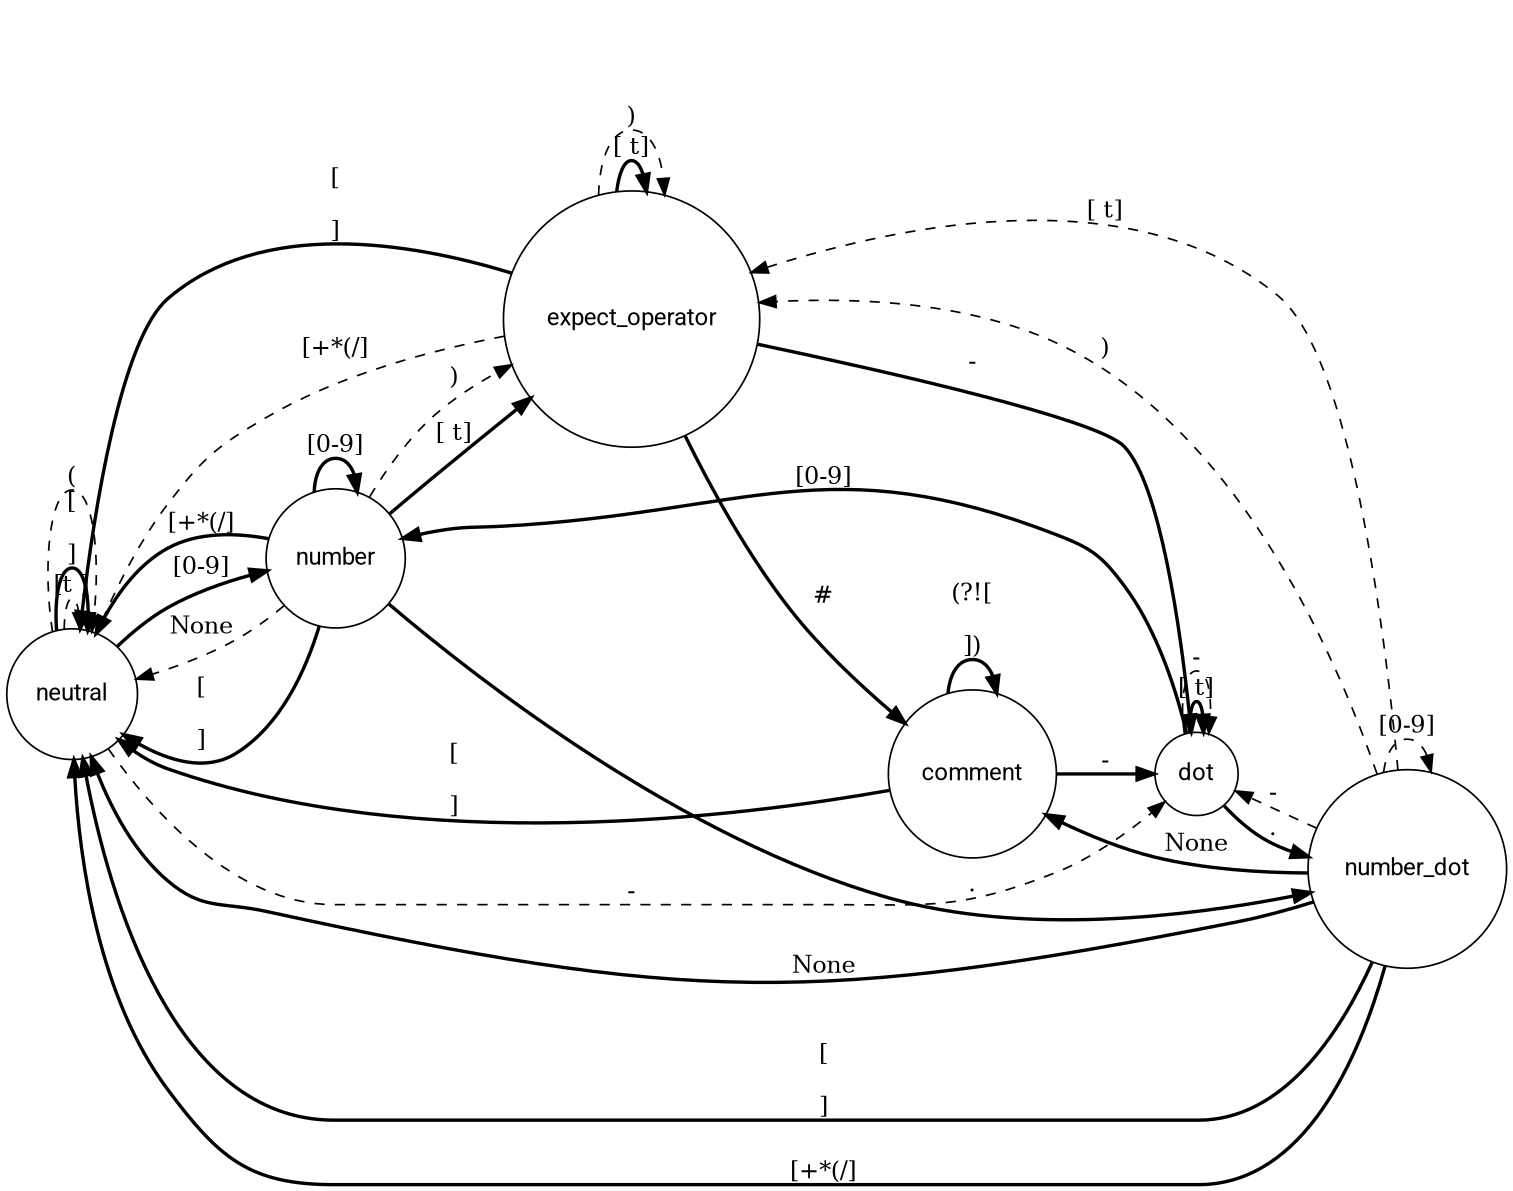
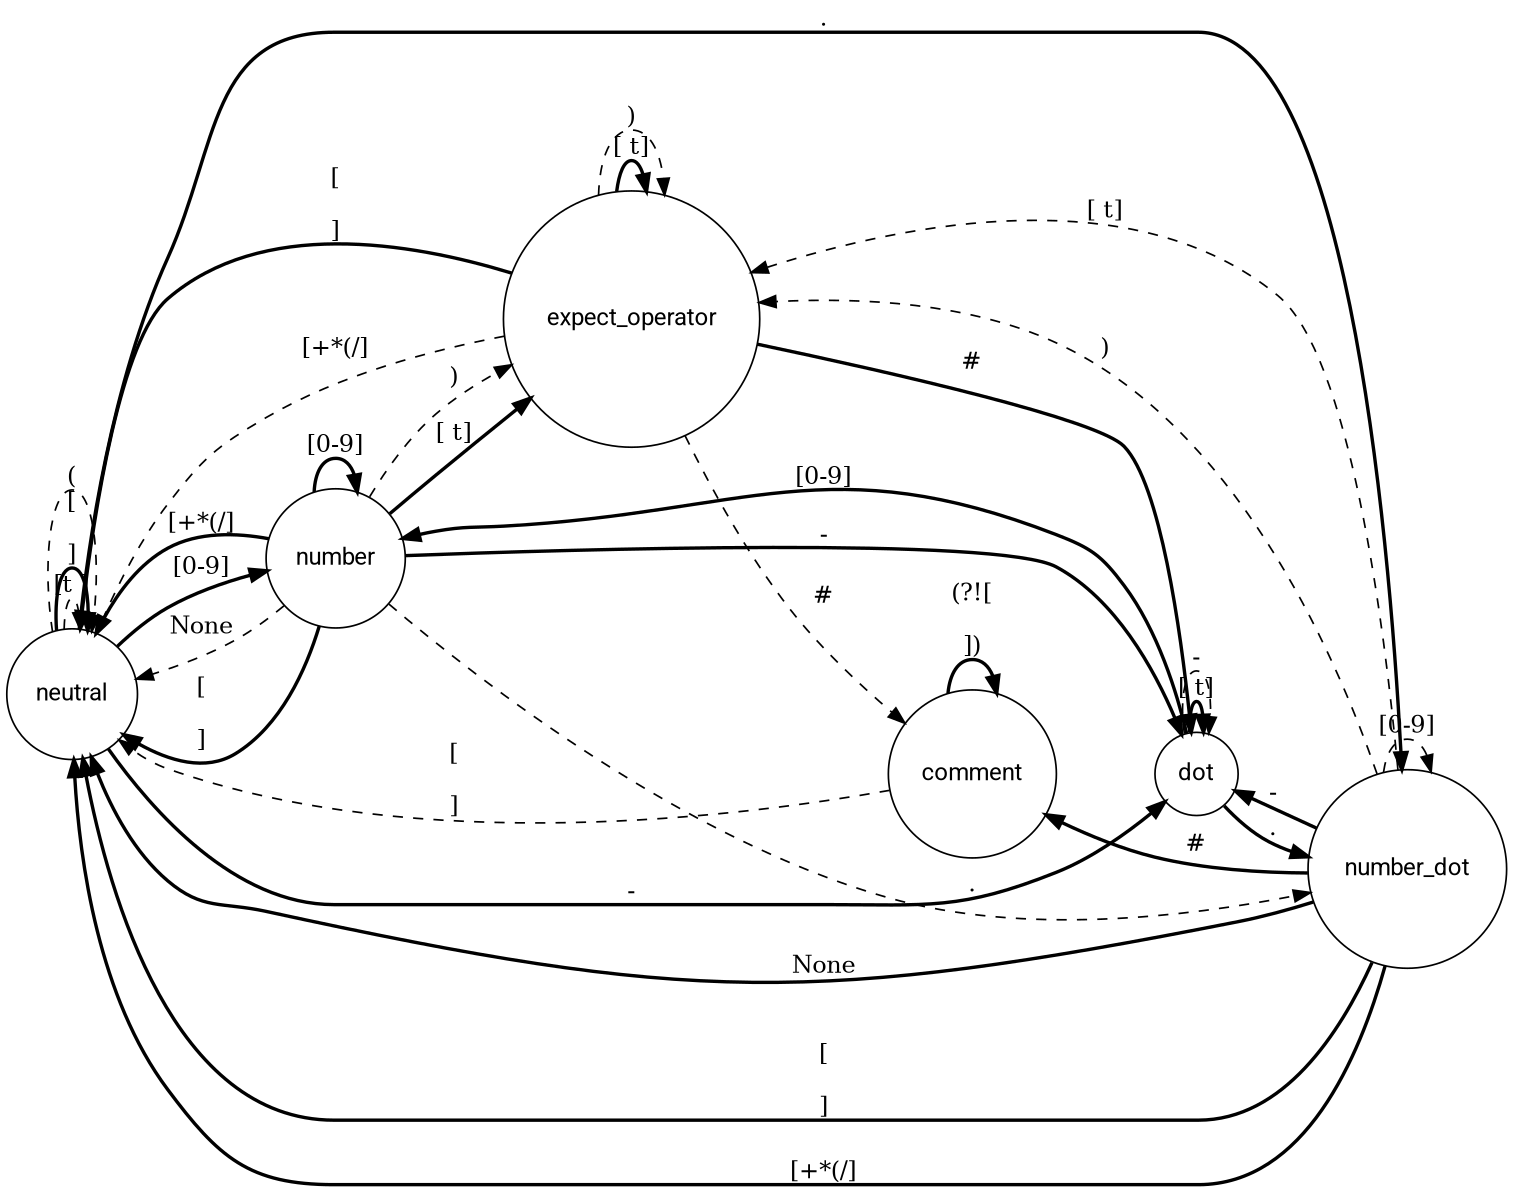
  digraph {
    fontname="Roboto,Arial,sans-serif"
    rankdir=LR
    node [fontname="Roboto,Arial,sans-serif" shape=circle]
    edge [style=bold]
    neutral
    number
    number_dot
    n4 [label=dot]
    expect_operator
    comment
    neutral -> neutral [label="[\t ]" style=dashed]
    neutral -> neutral [label="[\n\r]"]
    neutral -> neutral [label="\(" style=dashed]
    neutral -> number [label="[0-9]"]
-   neutral -> n4 [label="-" style=dashed]
+   neutral -> number_dot [label="\."]
+   neutral -> n4 [label="-"]
    number -> neutral [label=None style=dashed]
    number -> neutral [label="[\n\r]"]
    number -> neutral [label="[+*(/]"]
    number -> number [label="[0-9]"]
-   number -> number_dot [label="\."]
-   comment -> n4 [label="-"]
+   number -> number_dot [label="\." style=dashed]
+   number -> n4 [label="-"]
    number -> expect_operator [label="[ \t]"]
    number -> expect_operator [label="\)" style=dashed]
    number_dot -> neutral [label=None]
    number_dot -> neutral [label="[\n\r]"]
    number_dot -> neutral [label="[+*(/]"]
    number_dot -> number_dot [label="[0-9]" style=dashed]
-   number_dot -> n4 [label="-" style=dashed]
+   number_dot -> n4 [label="-"]
    number_dot -> expect_operator [label="[ \t]" style=dashed]
    number_dot -> expect_operator [label="\)" style=dashed]
-   number_dot -> comment [label=None]
+   number_dot -> comment [label="#"]
    n4 -> number [label="[0-9]"]
    n4 -> number_dot [label="\."]
    n4 -> n4 [label="[ \t]"]
    n4 -> n4 [label="-" style=dashed]
    expect_operator -> neutral [label="[\n\r]"]
    expect_operator -> neutral [label="[+*\(/]" style=dashed]
-   expect_operator -> n4 [label="-"]
+   expect_operator -> n4 [label="#"]
    expect_operator -> expect_operator [label="[ \t]"]
    expect_operator -> expect_operator [label="\)" style=dashed]
-   expect_operator -> comment [label="#"]
-   comment -> neutral [label="[\n\r]"]
+   expect_operator -> comment [label="#" style=dashed]
+   comment -> neutral [label="[\n\r]" style=dashed]
    comment -> comment [label="(?![\n\r])"]
  }
